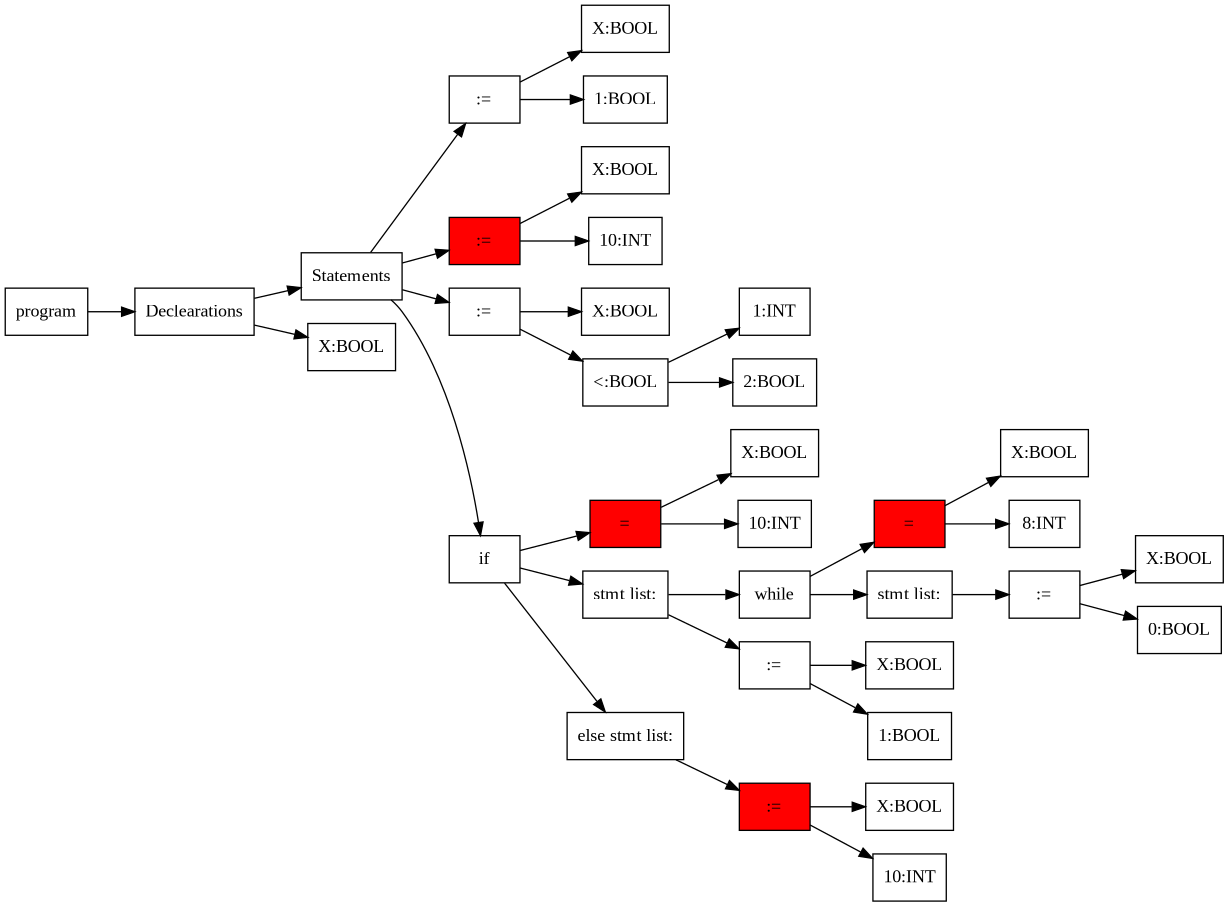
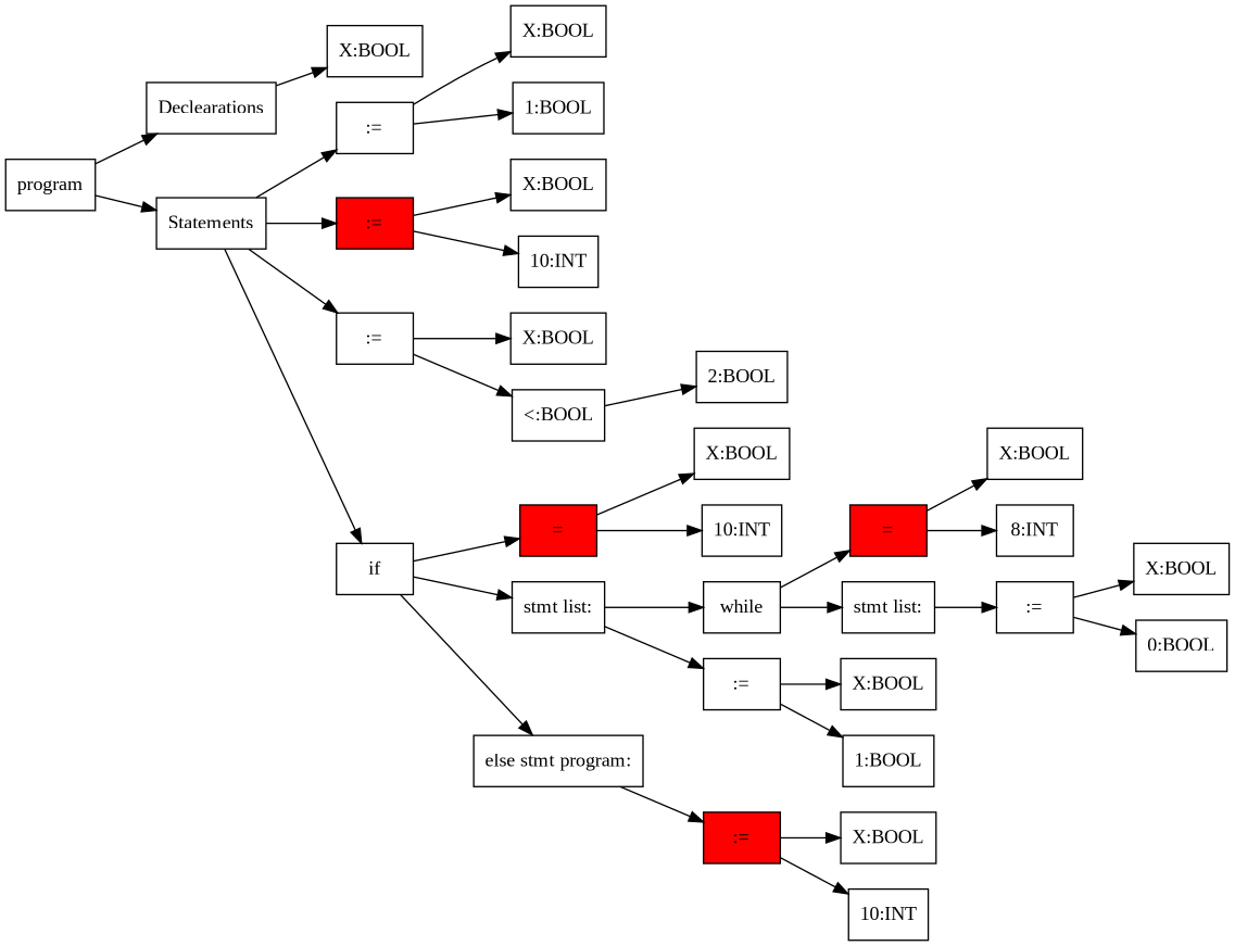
  digraph {
    fontname="Liberation Serif"
    ordering=out
    rankdir=LR
    node [fillcolor=white fontname="Liberation Serif" shape=box style=filled]
    edge [fontname="Liberation Serif"]
    n1 [label=program]
    n2 [label=Declearations]
    n3 [label=Statements]
    n4 [label="X:BOOL"]
    n5 [label=":="]
    n6 [fillcolor=red label=":="]
    n7 [label=":="]
    n8 [label=if]
    n9 [label="X:BOOL"]
    n10 [label="1:BOOL"]
    n11 [label="X:BOOL"]
    n12 [label="10:INT"]
    n13 [label="X:BOOL"]
    n14 [label="<:BOOL"]
    n15 [fillcolor=red label="="]
    n16 [label="stmt list:"]
-   n17 [label="else stmt list:"]
-   n18 [label="1:INT"]
+   n17 [label="else stmt program:"]
    n19 [label="2:BOOL"]
    n20 [label="X:BOOL"]
    n21 [label="10:INT"]
    n22 [label=while]
    n23 [label=":="]
    n24 [fillcolor=red label=":="]
    n25 [fillcolor=red label="="]
    n26 [label="stmt list:"]
    n27 [label="X:BOOL"]
    n28 [label="1:BOOL"]
    n29 [label="X:BOOL"]
    n30 [label="8:INT"]
    n31 [label=":="]
    n32 [label="X:BOOL"]
    n33 [label="0:BOOL"]
    n34 [label="X:BOOL"]
    n35 [label="10:INT"]
    n1 -> n2
-   n2 -> n3
+   n1 -> n3
    n2 -> n4
    n3 -> n5
    n3 -> n6
    n3 -> n7
    n3 -> n8
    n5 -> n9
    n5 -> n10
    n6 -> n11
    n6 -> n12
    n7 -> n13
    n7 -> n14
    n8 -> n15
    n8 -> n16
    n8 -> n17
-   n14 -> n18
    n14 -> n19
    n15 -> n20
    n15 -> n21
    n16 -> n22
    n16 -> n23
    n17 -> n24
    n22 -> n25
    n22 -> n26
    n23 -> n27
    n23 -> n28
    n24 -> n34
    n24 -> n35
    n25 -> n29
    n25 -> n30
    n26 -> n31
    n31 -> n32
    n31 -> n33
  }
